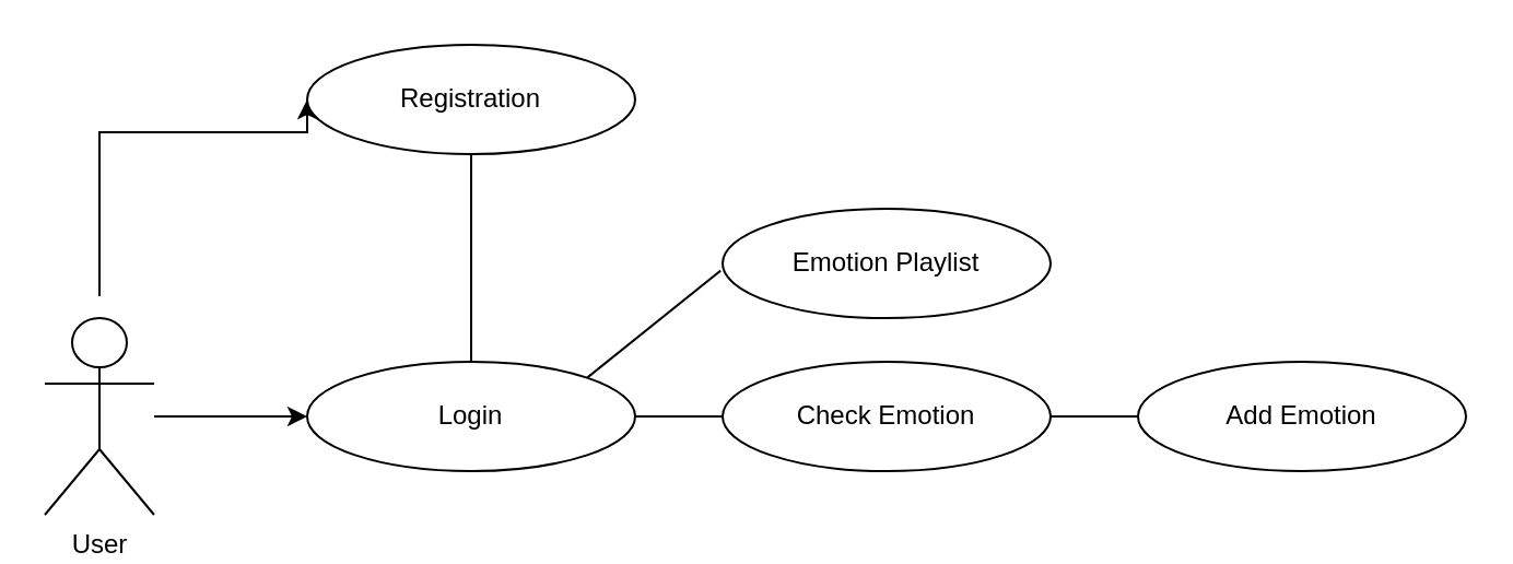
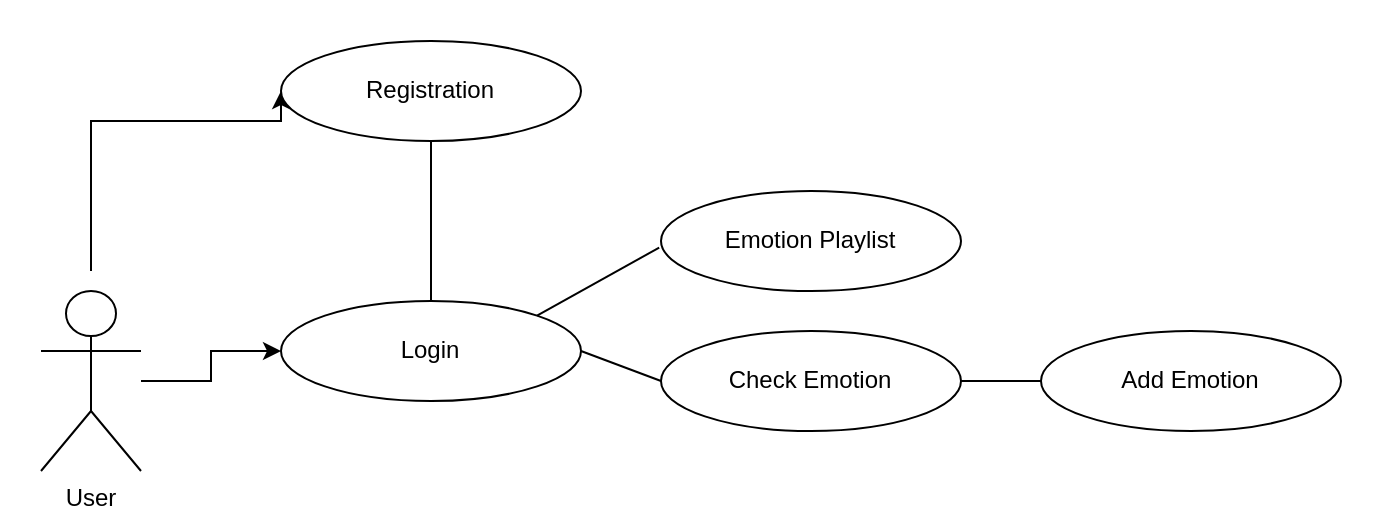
  <mxCell id="0" />
  <mxCell id="1" parent="0" />
  <mxCell id="2" value="" style="edgeStyle=orthogonalEdgeStyle;rounded=0;orthogonalLoop=1;jettySize=auto;html=1;" edge="1" parent="1" source="4" target="5"><mxGeometry relative="1" as="geometry" /></mxCell>
  <mxCell id="3" value="" style="edgeStyle=orthogonalEdgeStyle;rounded=0;orthogonalLoop=1;jettySize=auto;html=1;entryX=0;entryY=0.5;entryDx=0;entryDy=0;" edge="1" parent="1" target="6"><mxGeometry relative="1" as="geometry"><mxPoint x="45" y="135" as="sourcePoint" /><mxPoint x="45" y="65" as="targetPoint" /><Array as="points"><mxPoint x="45" y="60" /></Array></mxGeometry></mxCell>
  <mxCell id="4" value="User" style="shape=umlActor;verticalLabelPosition=bottom;verticalAlign=top;html=1;outlineConnect=0;" vertex="1" parent="1"><mxGeometry x="20" y="145" width="50" height="90" as="geometry" /></mxCell>
- <mxCell id="5" value="Login" style="ellipse;whiteSpace=wrap;html=1;" vertex="1" parent="1"><mxGeometry x="140" y="165" width="150" height="50" as="geometry" /></mxCell>
+ <mxCell id="5" value="Login" style="ellipse;whiteSpace=wrap;html=1;" vertex="1" parent="1"><mxGeometry x="140" y="150" width="150" height="50" as="geometry" /></mxCell>
  <mxCell id="6" value="Registration" style="ellipse;whiteSpace=wrap;html=1;" vertex="1" parent="1"><mxGeometry x="140" y="20" width="150" height="50" as="geometry" /></mxCell>
  <mxCell id="7" value="Emotion Playlist" style="ellipse;whiteSpace=wrap;html=1;" vertex="1" parent="1"><mxGeometry x="330" y="95" width="150" height="50" as="geometry" /></mxCell>
  <mxCell id="8" value="Check Emotion" style="ellipse;whiteSpace=wrap;html=1;" vertex="1" parent="1"><mxGeometry x="330" y="165" width="150" height="50" as="geometry" /></mxCell>
  <mxCell id="9" value="Add Emotion" style="ellipse;whiteSpace=wrap;html=1;" vertex="1" parent="1"><mxGeometry x="520" y="165" width="150" height="50" as="geometry" /></mxCell>
  <mxCell id="10" value="" style="endArrow=none;html=1;rounded=0;exitX=0.5;exitY=0;exitDx=0;exitDy=0;entryX=0.5;entryY=1;entryDx=0;entryDy=0;" edge="1" parent="1" source="5" target="6"><mxGeometry width="50" height="50" relative="1" as="geometry"><mxPoint x="250" y="155" as="sourcePoint" /><mxPoint x="219" y="87" as="targetPoint" /></mxGeometry></mxCell>
  <mxCell id="11" value="" style="endArrow=none;html=1;rounded=0;entryX=-0.006;entryY=0.566;entryDx=0;entryDy=0;entryPerimeter=0;exitX=1;exitY=0;exitDx=0;exitDy=0;" edge="1" parent="1" source="5" target="7"><mxGeometry width="50" height="50" relative="1" as="geometry"><mxPoint x="290" y="155" as="sourcePoint" /><mxPoint x="340" y="105" as="targetPoint" /></mxGeometry></mxCell>
  <mxCell id="12" value="" style="endArrow=none;html=1;rounded=0;entryX=0;entryY=0.5;entryDx=0;entryDy=0;exitX=1;exitY=0.5;exitDx=0;exitDy=0;" edge="1" parent="1" source="5" target="8"><mxGeometry width="50" height="50" relative="1" as="geometry"><mxPoint x="290" y="155" as="sourcePoint" /><mxPoint x="340" y="105" as="targetPoint" /></mxGeometry></mxCell>
  <mxCell id="13" value="" style="endArrow=none;html=1;rounded=0;entryX=0;entryY=0.5;entryDx=0;entryDy=0;exitX=1;exitY=0.5;exitDx=0;exitDy=0;" edge="1" parent="1" source="8" target="9"><mxGeometry width="50" height="50" relative="1" as="geometry"><mxPoint x="440" y="155" as="sourcePoint" /><mxPoint x="490" y="105" as="targetPoint" /></mxGeometry></mxCell>
